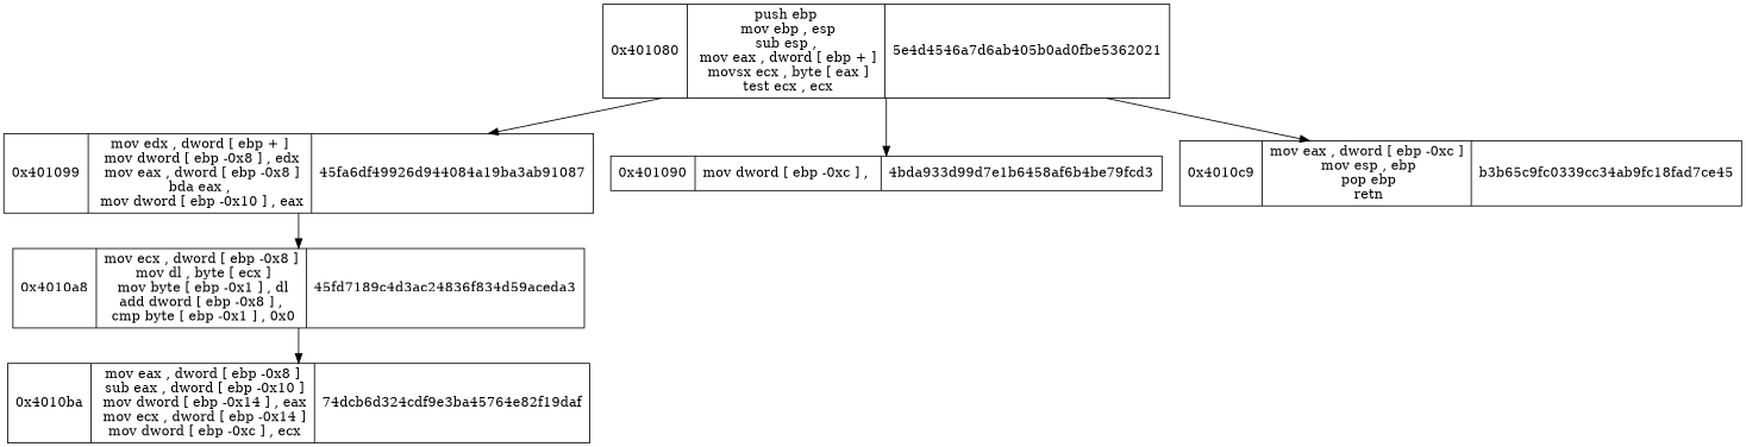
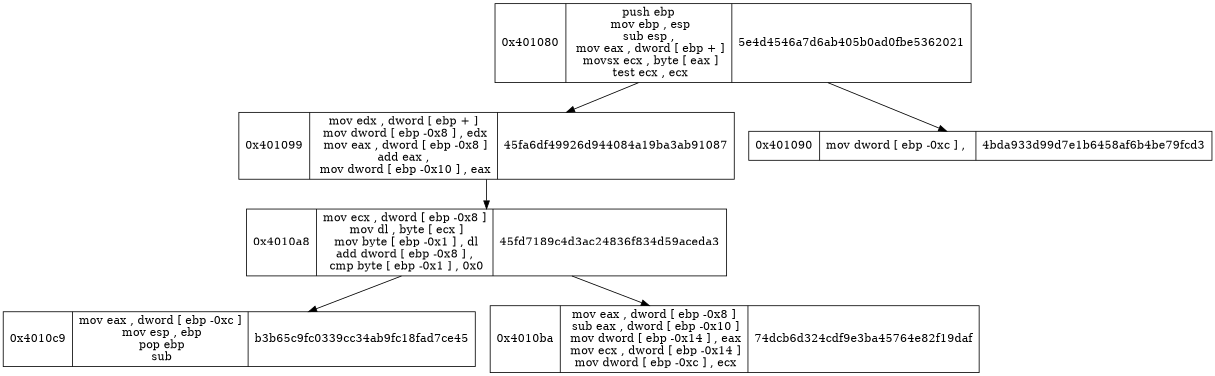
  digraph {
    node [shape=record]
    n1 [label="0x401080|  push ebp\n mov ebp ,  esp\n sub esp , \n mov eax ,  dword  [ ebp + ]\n movsx ecx ,  byte  [ eax ]\n test ecx ,  ecx\n| 5e4d4546a7d6ab405b0ad0fbe5362021"]
-   n2 [label="0x401099|  mov edx ,  dword  [ ebp + ]\n mov dword  [ ebp -0x8 ] ,  edx\n mov eax ,  dword  [ ebp -0x8 ]\n bda eax , \n mov dword  [ ebp -0x10 ] ,  eax\n| 45fa6df49926d944084a19ba3ab91087"]
+   n2 [label="0x401099|  mov edx ,  dword  [ ebp + ]\n mov dword  [ ebp -0x8 ] ,  edx\n mov eax ,  dword  [ ebp -0x8 ]\n add eax , \n mov dword  [ ebp -0x10 ] ,  eax\n| 45fa6df49926d944084a19ba3ab91087"]
    n3 [label="0x401090|  mov dword  [ ebp -0xc ] , \n| 4bda933d99d7e1b6458af6b4be79fcd3"]
-   n4 [label="0x4010c9|  mov eax ,  dword  [ ebp -0xc ]\n mov esp ,  ebp\n pop ebp\n retn\n| b3b65c9fc0339cc34ab9fc18fad7ce45"]
+   n4 [label="0x4010c9|  mov eax ,  dword  [ ebp -0xc ]\n mov esp ,  ebp\n pop ebp\n sub\n| b3b65c9fc0339cc34ab9fc18fad7ce45"]
    n5 [label="0x4010a8|  mov ecx ,  dword  [ ebp -0x8 ]\n mov dl ,  byte  [ ecx ]\n mov byte  [ ebp -0x1 ] ,  dl\n add dword  [ ebp -0x8 ] , \n cmp byte  [ ebp -0x1 ] ,  0x0\n| 45fd7189c4d3ac24836f834d59aceda3"]
    n6 [label="0x4010ba|  mov eax ,  dword  [ ebp -0x8 ]\n sub eax ,  dword  [ ebp -0x10 ]\n mov dword  [ ebp -0x14 ] ,  eax\n mov ecx ,  dword  [ ebp -0x14 ]\n mov dword  [ ebp -0xc ] ,  ecx\n| 74dcb6d324cdf9e3ba45764e82f19daf"]
    n1 -> n2
    n1 -> n3
-   n1 -> n4
+   n5 -> n4
    n2 -> n5
    n5 -> n6
  }
